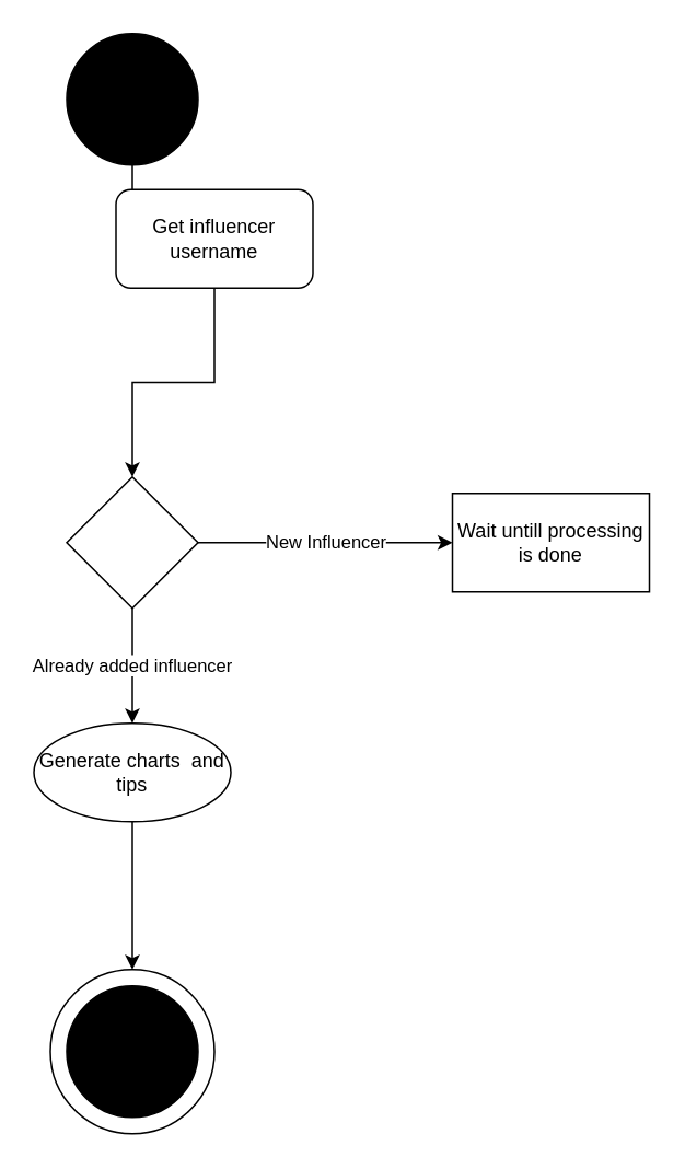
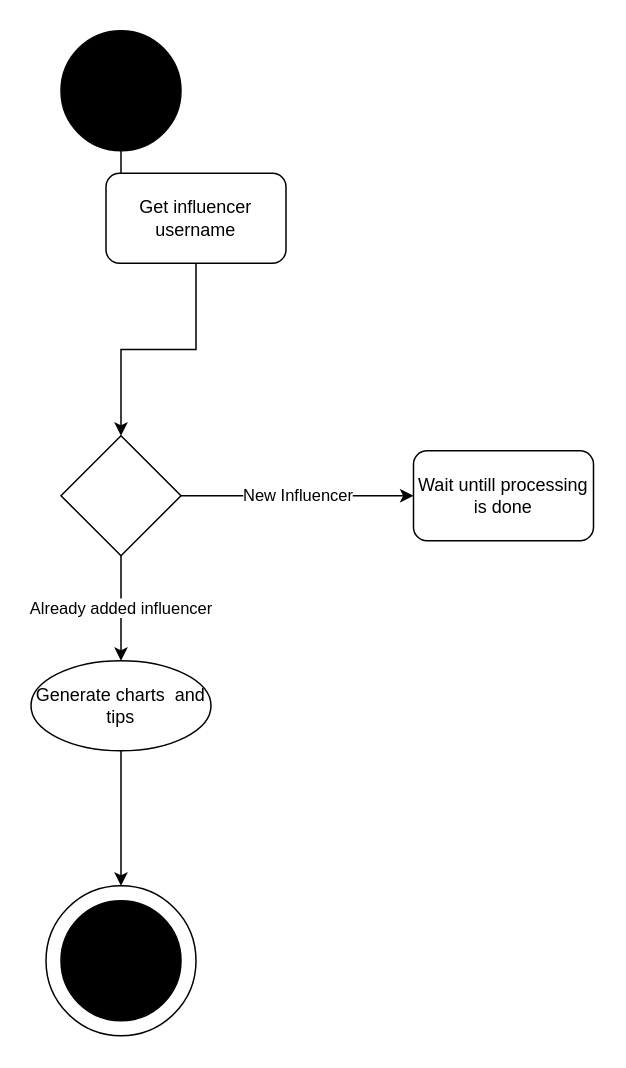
  <mxCell id="0" />
  <mxCell id="1" parent="0" />
  <mxCell id="2" style="edgeStyle=orthogonalEdgeStyle;rounded=0;orthogonalLoop=1;jettySize=auto;html=1;exitX=0.5;exitY=1;exitDx=0;exitDy=0;entryX=0.5;entryY=0;entryDx=0;entryDy=0;" edge="1" parent="1" source="3" target="5"><mxGeometry relative="1" as="geometry" /></mxCell>
  <mxCell id="3" value="" style="ellipse;whiteSpace=wrap;html=1;aspect=fixed;fillColor=#000000;" vertex="1" parent="1"><mxGeometry x="40" y="20" width="80" height="80" as="geometry" /></mxCell>
  <mxCell id="4" style="edgeStyle=orthogonalEdgeStyle;rounded=0;orthogonalLoop=1;jettySize=auto;html=1;exitX=0.5;exitY=1;exitDx=0;exitDy=0;entryX=0.5;entryY=0;entryDx=0;entryDy=0;" edge="1" parent="1" source="5" target="8"><mxGeometry relative="1" as="geometry" /></mxCell>
  <mxCell id="5" value="Get influencer username" style="rounded=1;whiteSpace=wrap;html=1;fillColor=#FFFFFF;" vertex="1" parent="1"><mxGeometry x="70" y="115" width="120" height="60" as="geometry" /></mxCell>
  <mxCell id="6" value="New Influencer" style="edgeStyle=orthogonalEdgeStyle;rounded=0;orthogonalLoop=1;jettySize=auto;html=1;exitX=1;exitY=0.5;exitDx=0;exitDy=0;entryX=0;entryY=0.5;entryDx=0;entryDy=0;" edge="1" parent="1" source="8" target="9"><mxGeometry relative="1" as="geometry" /></mxCell>
  <mxCell id="7" value="Already added influencer" style="edgeStyle=orthogonalEdgeStyle;rounded=0;orthogonalLoop=1;jettySize=auto;html=1;exitX=0.5;exitY=1;exitDx=0;exitDy=0;" edge="1" parent="1" source="8" target="11"><mxGeometry relative="1" as="geometry" /></mxCell>
  <mxCell id="8" value="" style="rhombus;whiteSpace=wrap;html=1;fillColor=#FFFFFF;" vertex="1" parent="1"><mxGeometry x="40" y="290" width="80" height="80" as="geometry" /></mxCell>
- <mxCell id="9" value="Wait untill processing is done" style="whiteSpace=wrap;html=1;fillColor=#FFFFFF;rounded=0;" vertex="1" parent="1"><mxGeometry x="275" y="300" width="120" height="60" as="geometry" /></mxCell>
+ <mxCell id="9" value="Wait untill processing is done" style="rounded=1;whiteSpace=wrap;html=1;fillColor=#FFFFFF;" vertex="1" parent="1"><mxGeometry x="275" y="300" width="120" height="60" as="geometry" /></mxCell>
  <mxCell id="10" style="edgeStyle=orthogonalEdgeStyle;rounded=0;orthogonalLoop=1;jettySize=auto;html=1;exitX=0.5;exitY=1;exitDx=0;exitDy=0;entryX=0.5;entryY=0;entryDx=0;entryDy=0;" edge="1" parent="1" source="11" target="14"><mxGeometry relative="1" as="geometry" /></mxCell>
  <mxCell id="11" value="Generate charts&amp;nbsp; and tips " style="ellipse;whiteSpace=wrap;html=1;fillColor=#FFFFFF;" vertex="1" parent="1"><mxGeometry x="20" y="440" width="120" height="60" as="geometry" /></mxCell>
  <mxCell id="12" value="" style="group" vertex="1" connectable="0" parent="1"><mxGeometry x="30" y="590" width="100" height="100" as="geometry" /></mxCell>
  <mxCell id="13" value="" style="group" vertex="1" connectable="0" parent="12"><mxGeometry width="100" height="100" as="geometry" /></mxCell>
  <mxCell id="14" value="" style="ellipse;whiteSpace=wrap;html=1;aspect=fixed;" vertex="1" parent="13"><mxGeometry width="100" height="100" as="geometry" /></mxCell>
  <mxCell id="15" value="" style="ellipse;whiteSpace=wrap;html=1;aspect=fixed;fillColor=#000000;" vertex="1" parent="13"><mxGeometry x="10" y="10" width="80" height="80" as="geometry" /></mxCell>
